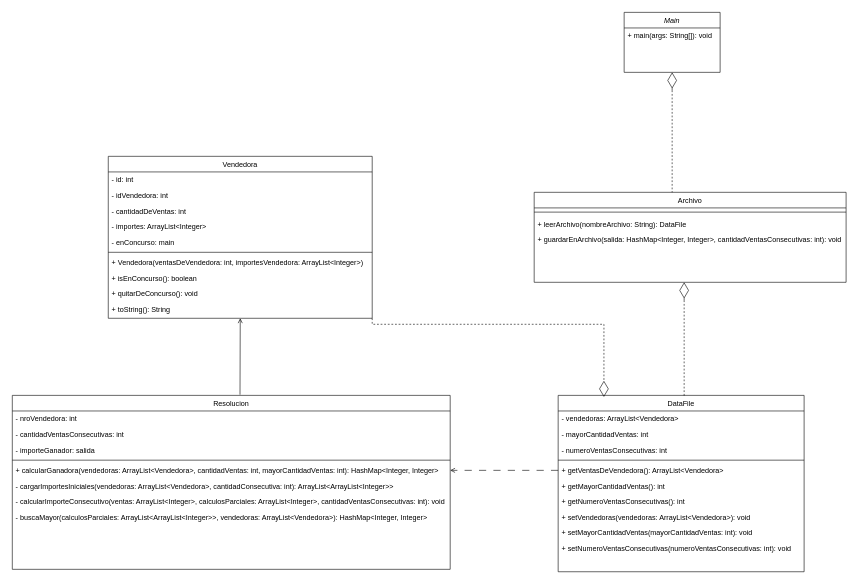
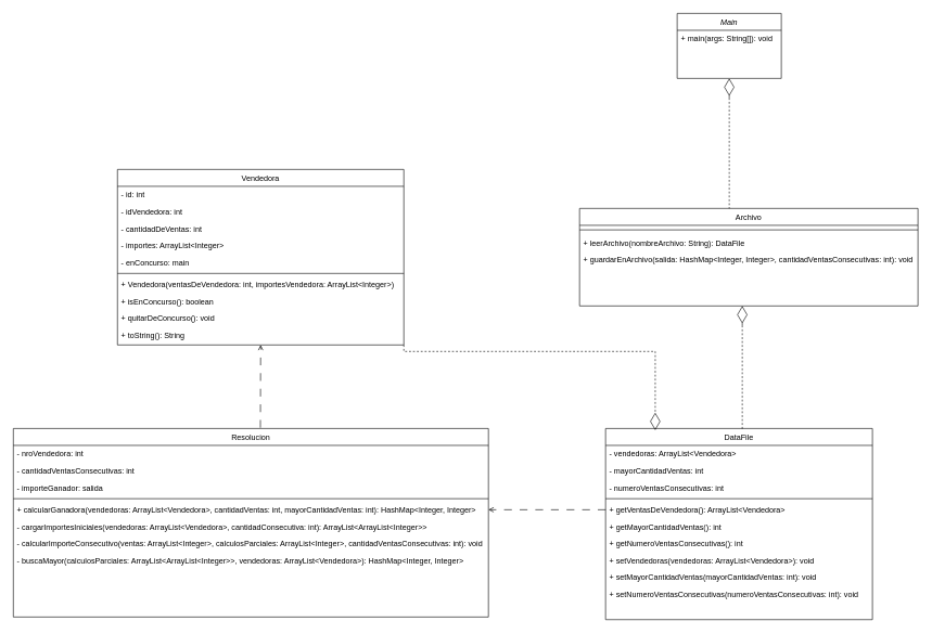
  <mxCell id="0" />
  <mxCell id="1" parent="0" />
  <mxCell id="2" value="Main&#10;" style="swimlane;fontStyle=2;align=center;verticalAlign=top;childLayout=stackLayout;horizontal=1;startSize=26;horizontalStack=0;resizeParent=1;resizeLast=0;collapsible=1;marginBottom=0;rounded=0;shadow=0;strokeWidth=1;" parent="1" vertex="1"><mxGeometry x="1040" y="20" width="160" height="100" as="geometry"><mxRectangle x="230" y="140" width="160" height="26" as="alternateBounds" /></mxGeometry></mxCell>
  <mxCell id="3" value="+ main(args: String[]): void" style="text;align=left;verticalAlign=top;spacingLeft=4;spacingRight=4;overflow=hidden;rotatable=0;points=[[0,0.5],[1,0.5]];portConstraint=eastwest;" parent="2" vertex="1"><mxGeometry y="26" width="160" height="20" as="geometry" /></mxCell>
  <mxCell id="4" value="Resolucion" style="swimlane;fontStyle=0;align=center;verticalAlign=top;childLayout=stackLayout;horizontal=1;startSize=26;horizontalStack=0;resizeParent=1;resizeLast=0;collapsible=1;marginBottom=0;rounded=0;shadow=0;strokeWidth=1;" parent="1" vertex="1"><mxGeometry x="20" y="658.5" width="730" height="290" as="geometry"><mxRectangle x="130" y="380" width="160" height="26" as="alternateBounds" /></mxGeometry></mxCell>
  <mxCell id="5" value="- nroVendedora: int" style="text;align=left;verticalAlign=top;spacingLeft=4;spacingRight=4;overflow=hidden;rotatable=0;points=[[0,0.5],[1,0.5]];portConstraint=eastwest;" parent="4" vertex="1"><mxGeometry y="26" width="730" height="26" as="geometry" /></mxCell>
  <mxCell id="6" value="- cantidadVentasConsecutivas: int" style="text;align=left;verticalAlign=top;spacingLeft=4;spacingRight=4;overflow=hidden;rotatable=0;points=[[0,0.5],[1,0.5]];portConstraint=eastwest;rounded=0;shadow=0;html=0;" parent="4" vertex="1"><mxGeometry y="52" width="730" height="26" as="geometry" /></mxCell>
  <mxCell id="7" value="- importeGanador: salida" style="text;align=left;verticalAlign=top;spacingLeft=4;spacingRight=4;overflow=hidden;rotatable=0;points=[[0,0.5],[1,0.5]];portConstraint=eastwest;rounded=0;shadow=0;html=0;" vertex="1" parent="4"><mxGeometry y="78" width="730" height="26" as="geometry" /></mxCell>
  <mxCell id="8" value="" style="line;html=1;strokeWidth=1;align=left;verticalAlign=middle;spacingTop=-1;spacingLeft=3;spacingRight=3;rotatable=0;labelPosition=right;points=[];portConstraint=eastwest;" parent="4" vertex="1"><mxGeometry y="104" width="730" height="8" as="geometry" /></mxCell>
  <mxCell id="9" value="+ calcularGanadora(vendedoras: ArrayList&lt;Vendedora&gt;, cantidadVentas: int, mayorCantidadVentas: int): HashMap&lt;Integer, Integer&gt;" style="text;align=left;verticalAlign=top;spacingLeft=4;spacingRight=4;overflow=hidden;rotatable=0;points=[[0,0.5],[1,0.5]];portConstraint=eastwest;rounded=0;shadow=0;html=0;" vertex="1" parent="4"><mxGeometry y="112" width="730" height="26" as="geometry" /></mxCell>
  <mxCell id="10" value="- cargarImportesIniciales(vendedoras: ArrayList&lt;Vendedora&gt;, cantidadConsecutiva: int): ArrayList&lt;ArrayList&lt;Integer&gt;&gt;" style="text;align=left;verticalAlign=top;spacingLeft=4;spacingRight=4;overflow=hidden;rotatable=0;points=[[0,0.5],[1,0.5]];portConstraint=eastwest;rounded=0;shadow=0;html=0;" vertex="1" parent="4"><mxGeometry y="138" width="730" height="26" as="geometry" /></mxCell>
  <mxCell id="11" value="- calcularImporteConsecutivo(ventas: ArrayList&lt;Integer&gt;, calculosParciales: ArrayList&lt;Integer&gt;, cantidadVentasConsecutivas: int): void" style="text;align=left;verticalAlign=top;spacingLeft=4;spacingRight=4;overflow=hidden;rotatable=0;points=[[0,0.5],[1,0.5]];portConstraint=eastwest;rounded=0;shadow=0;html=0;" vertex="1" parent="4"><mxGeometry y="164" width="730" height="26" as="geometry" /></mxCell>
  <mxCell id="12" value="- buscaMayor(calculosParciales: ArrayList&lt;ArrayList&lt;Integer&gt;&gt;, vendedoras: ArrayList&lt;Vendedora&gt;): HashMap&lt;Integer, Integer&gt;" style="text;align=left;verticalAlign=top;spacingLeft=4;spacingRight=4;overflow=hidden;rotatable=0;points=[[0,0.5],[1,0.5]];portConstraint=eastwest;rounded=0;shadow=0;html=0;" vertex="1" parent="4"><mxGeometry y="190" width="730" height="26" as="geometry" /></mxCell>
  <mxCell id="13" value="DataFile" style="swimlane;fontStyle=0;align=center;verticalAlign=top;childLayout=stackLayout;horizontal=1;startSize=26;horizontalStack=0;resizeParent=1;resizeLast=0;collapsible=1;marginBottom=0;rounded=0;shadow=0;strokeWidth=1;" parent="1" vertex="1"><mxGeometry x="930" y="658.5" width="410" height="294" as="geometry"><mxRectangle x="340" y="380" width="170" height="26" as="alternateBounds" /></mxGeometry></mxCell>
  <mxCell id="14" value="- vendedoras: ArrayList&lt;Vendedora&gt;" style="text;align=left;verticalAlign=top;spacingLeft=4;spacingRight=4;overflow=hidden;rotatable=0;points=[[0,0.5],[1,0.5]];portConstraint=eastwest;" parent="13" vertex="1"><mxGeometry y="26" width="410" height="26" as="geometry" /></mxCell>
  <mxCell id="15" value="- mayorCantidadVentas: int" style="text;align=left;verticalAlign=top;spacingLeft=4;spacingRight=4;overflow=hidden;rotatable=0;points=[[0,0.5],[1,0.5]];portConstraint=eastwest;" vertex="1" parent="13"><mxGeometry y="52" width="410" height="26" as="geometry" /></mxCell>
  <mxCell id="16" value="- numeroVentasConsecutivas: int" style="text;align=left;verticalAlign=top;spacingLeft=4;spacingRight=4;overflow=hidden;rotatable=0;points=[[0,0.5],[1,0.5]];portConstraint=eastwest;" vertex="1" parent="13"><mxGeometry y="78" width="410" height="26" as="geometry" /></mxCell>
  <mxCell id="17" value="" style="line;html=1;strokeWidth=1;align=left;verticalAlign=middle;spacingTop=-1;spacingLeft=3;spacingRight=3;rotatable=0;labelPosition=right;points=[];portConstraint=eastwest;" parent="13" vertex="1"><mxGeometry y="104" width="410" height="8" as="geometry" /></mxCell>
  <mxCell id="18" value="+ getVentasDeVendedora(): ArrayList&lt;Vendedora&gt;" style="text;align=left;verticalAlign=top;spacingLeft=4;spacingRight=4;overflow=hidden;rotatable=0;points=[[0,0.5],[1,0.5]];portConstraint=eastwest;" vertex="1" parent="13"><mxGeometry y="112" width="410" height="26" as="geometry" /></mxCell>
  <mxCell id="19" value="+ getMayorCantidadVentas(): int" style="text;align=left;verticalAlign=top;spacingLeft=4;spacingRight=4;overflow=hidden;rotatable=0;points=[[0,0.5],[1,0.5]];portConstraint=eastwest;" vertex="1" parent="13"><mxGeometry y="138" width="410" height="26" as="geometry" /></mxCell>
  <mxCell id="20" value="+ getNumeroVentasConsecutivas(): int" style="text;align=left;verticalAlign=top;spacingLeft=4;spacingRight=4;overflow=hidden;rotatable=0;points=[[0,0.5],[1,0.5]];portConstraint=eastwest;" vertex="1" parent="13"><mxGeometry y="164" width="410" height="26" as="geometry" /></mxCell>
  <mxCell id="21" value="+ setVendedoras(vendedoras: ArrayList&lt;Vendedora&gt;): void" style="text;align=left;verticalAlign=top;spacingLeft=4;spacingRight=4;overflow=hidden;rotatable=0;points=[[0,0.5],[1,0.5]];portConstraint=eastwest;" vertex="1" parent="13"><mxGeometry y="190" width="410" height="26" as="geometry" /></mxCell>
  <mxCell id="22" value="+ setMayorCantidadVentas(mayorCantidadVentas: int): void" style="text;align=left;verticalAlign=top;spacingLeft=4;spacingRight=4;overflow=hidden;rotatable=0;points=[[0,0.5],[1,0.5]];portConstraint=eastwest;" vertex="1" parent="13"><mxGeometry y="216" width="410" height="26" as="geometry" /></mxCell>
  <mxCell id="23" value="+ setNumeroVentasConsecutivas(numeroVentasConsecutivas: int): void" style="text;align=left;verticalAlign=top;spacingLeft=4;spacingRight=4;overflow=hidden;rotatable=0;points=[[0,0.5],[1,0.5]];portConstraint=eastwest;" vertex="1" parent="13"><mxGeometry y="242" width="410" height="26" as="geometry" /></mxCell>
  <mxCell id="24" value="Archivo" style="swimlane;fontStyle=0;align=center;verticalAlign=top;childLayout=stackLayout;horizontal=1;startSize=26;horizontalStack=0;resizeParent=1;resizeLast=0;collapsible=1;marginBottom=0;rounded=0;shadow=0;strokeWidth=1;" parent="1" vertex="1"><mxGeometry x="890" y="320" width="520" height="150" as="geometry"><mxRectangle x="550" y="140" width="160" height="26" as="alternateBounds" /></mxGeometry></mxCell>
  <mxCell id="25" value="" style="line;html=1;strokeWidth=1;align=left;verticalAlign=middle;spacingTop=-1;spacingLeft=3;spacingRight=3;rotatable=0;labelPosition=right;points=[];portConstraint=eastwest;" parent="24" vertex="1"><mxGeometry y="26" width="520" height="14" as="geometry" /></mxCell>
  <mxCell id="26" value="+ leerArchivo(nombreArchivo: String): DataFile" style="text;align=left;verticalAlign=top;spacingLeft=4;spacingRight=4;overflow=hidden;rotatable=0;points=[[0,0.5],[1,0.5]];portConstraint=eastwest;" parent="24" vertex="1"><mxGeometry y="40" width="520" height="26" as="geometry" /></mxCell>
  <mxCell id="27" value="+ guardarEnArchivo(salida: HashMap&lt;Integer, Integer&gt;, cantidadVentasConsecutivas: int): void" style="text;align=left;verticalAlign=top;spacingLeft=4;spacingRight=4;overflow=hidden;rotatable=0;points=[[0,0.5],[1,0.5]];portConstraint=eastwest;rounded=0;shadow=0;html=0;" parent="24" vertex="1"><mxGeometry y="66" width="520" height="26" as="geometry" /></mxCell>
  <mxCell id="28" value="" style="endArrow=diamondThin;endFill=0;endSize=24;html=1;rounded=0;entryX=0.5;entryY=1;entryDx=0;entryDy=0;" edge="1" parent="1" target="2"><mxGeometry width="160" relative="1" as="geometry"><mxPoint x="1120" y="150" as="sourcePoint" /><mxPoint x="1097" y="120" as="targetPoint" /></mxGeometry></mxCell>
  <mxCell id="29" value="" style="endArrow=none;dashed=1;html=1;rounded=0;" edge="1" parent="1"><mxGeometry width="50" height="50" relative="1" as="geometry"><mxPoint x="1120" y="150" as="sourcePoint" /><mxPoint x="1120" y="320" as="targetPoint" /></mxGeometry></mxCell>
  <mxCell id="30" value="" style="endArrow=diamondThin;endFill=0;endSize=24;html=1;rounded=0;" edge="1" parent="1"><mxGeometry width="160" relative="1" as="geometry"><mxPoint x="1140" y="500" as="sourcePoint" /><mxPoint x="1140" y="470" as="targetPoint" /></mxGeometry></mxCell>
  <mxCell id="31" value="" style="endArrow=none;dashed=1;html=1;rounded=0;" edge="1" parent="1"><mxGeometry width="50" height="50" relative="1" as="geometry"><mxPoint x="1140" y="500" as="sourcePoint" /><mxPoint x="1140" y="660" as="targetPoint" /></mxGeometry></mxCell>
  <mxCell id="32" value="" style="endArrow=open;html=1;rounded=0;endFill=0;dashed=1;dashPattern=12 12;entryX=1;entryY=0.5;entryDx=0;entryDy=0;exitX=0;exitY=0.5;exitDx=0;exitDy=0;" edge="1" parent="1" source="18" target="9"><mxGeometry width="50" height="50" relative="1" as="geometry"><mxPoint x="920" y="785" as="sourcePoint" /><mxPoint x="640" y="768" as="targetPoint" /><Array as="points" /></mxGeometry></mxCell>
  <mxCell id="33" value="Vendedora&#10;" style="swimlane;fontStyle=0;align=center;verticalAlign=top;childLayout=stackLayout;horizontal=1;startSize=26;horizontalStack=0;resizeParent=1;resizeLast=0;collapsible=1;marginBottom=0;rounded=0;shadow=0;strokeWidth=1;" vertex="1" parent="1"><mxGeometry x="180" y="260" width="440" height="270" as="geometry"><mxRectangle x="340" y="380" width="170" height="26" as="alternateBounds" /></mxGeometry></mxCell>
  <mxCell id="34" value="- id: int                 " style="text;align=left;verticalAlign=top;spacingLeft=4;spacingRight=4;overflow=hidden;rotatable=0;points=[[0,0.5],[1,0.5]];portConstraint=eastwest;" vertex="1" parent="33"><mxGeometry y="26" width="440" height="26" as="geometry" /></mxCell>
  <mxCell id="35" value="- idVendedora: int        " style="text;align=left;verticalAlign=top;spacingLeft=4;spacingRight=4;overflow=hidden;rotatable=0;points=[[0,0.5],[1,0.5]];portConstraint=eastwest;" vertex="1" parent="33"><mxGeometry y="52" width="440" height="26" as="geometry" /></mxCell>
  <mxCell id="36" value="- cantidadDeVentas: int   " style="text;align=left;verticalAlign=top;spacingLeft=4;spacingRight=4;overflow=hidden;rotatable=0;points=[[0,0.5],[1,0.5]];portConstraint=eastwest;" vertex="1" parent="33"><mxGeometry y="78" width="440" height="26" as="geometry" /></mxCell>
  <mxCell id="37" value="- importes: ArrayList&lt;Integer&gt;" style="text;align=left;verticalAlign=top;spacingLeft=4;spacingRight=4;overflow=hidden;rotatable=0;points=[[0,0.5],[1,0.5]];portConstraint=eastwest;" vertex="1" parent="33"><mxGeometry y="104" width="440" height="26" as="geometry" /></mxCell>
  <mxCell id="38" value="- enConcurso: main" style="text;align=left;verticalAlign=top;spacingLeft=4;spacingRight=4;overflow=hidden;rotatable=0;points=[[0,0.5],[1,0.5]];portConstraint=eastwest;" vertex="1" parent="33"><mxGeometry y="130" width="440" height="26" as="geometry" /></mxCell>
  <mxCell id="39" value="" style="line;html=1;strokeWidth=1;align=left;verticalAlign=middle;spacingTop=-1;spacingLeft=3;spacingRight=3;rotatable=0;labelPosition=right;points=[];portConstraint=eastwest;" vertex="1" parent="33"><mxGeometry y="156" width="440" height="8" as="geometry" /></mxCell>
  <mxCell id="40" value="+ Vendedora(ventasDeVendedora: int, importesVendedora: ArrayList&lt;Integer&gt;)" style="text;align=left;verticalAlign=top;spacingLeft=4;spacingRight=4;overflow=hidden;rotatable=0;points=[[0,0.5],[1,0.5]];portConstraint=eastwest;" vertex="1" parent="33"><mxGeometry y="164" width="440" height="26" as="geometry" /></mxCell>
  <mxCell id="41" value="+ isEnConcurso(): boolean" style="text;align=left;verticalAlign=top;spacingLeft=4;spacingRight=4;overflow=hidden;rotatable=0;points=[[0,0.5],[1,0.5]];portConstraint=eastwest;" vertex="1" parent="33"><mxGeometry y="190" width="440" height="26" as="geometry" /></mxCell>
  <mxCell id="42" value="+ quitarDeConcurso(): void" style="text;align=left;verticalAlign=top;spacingLeft=4;spacingRight=4;overflow=hidden;rotatable=0;points=[[0,0.5],[1,0.5]];portConstraint=eastwest;" vertex="1" parent="33"><mxGeometry y="216" width="440" height="26" as="geometry" /></mxCell>
  <mxCell id="43" value="+ toString(): String" style="text;align=left;verticalAlign=top;spacingLeft=4;spacingRight=4;overflow=hidden;rotatable=0;points=[[0,0.5],[1,0.5]];portConstraint=eastwest;" vertex="1" parent="33"><mxGeometry y="242" width="440" height="26" as="geometry" /></mxCell>
- <mxCell id="44" value="" style="endArrow=open;html=1;rounded=0;endFill=0;dashed=0;dashPattern=12 12;entryX=0.5;entryY=1;entryDx=0;entryDy=0;exitX=0.52;exitY=-0.004;exitDx=0;exitDy=0;exitPerimeter=0;" edge="1" parent="1" source="4" target="33"><mxGeometry width="50" height="50" relative="1" as="geometry"><mxPoint x="940" y="794" as="sourcePoint" /><mxPoint x="760" y="794" as="targetPoint" /><Array as="points" /></mxGeometry></mxCell>
+ <mxCell id="44" value="" style="endArrow=open;html=1;rounded=0;endFill=0;dashed=1;dashPattern=12 12;entryX=0.5;entryY=1;entryDx=0;entryDy=0;exitX=0.52;exitY=-0.004;exitDx=0;exitDy=0;exitPerimeter=0;" edge="1" parent="1" source="4" target="33"><mxGeometry width="50" height="50" relative="1" as="geometry"><mxPoint x="940" y="794" as="sourcePoint" /><mxPoint x="760" y="794" as="targetPoint" /><Array as="points" /></mxGeometry></mxCell>
  <mxCell id="45" value="" style="endArrow=diamondThin;endFill=0;endSize=24;html=1;rounded=0;entryX=0.186;entryY=0.009;entryDx=0;entryDy=0;entryPerimeter=0;dashed=1;edgeStyle=orthogonalEdgeStyle;" edge="1" parent="1" target="13"><mxGeometry width="160" relative="1" as="geometry"><mxPoint x="620" y="530" as="sourcePoint" /><mxPoint x="530" y="479.998" as="targetPoint" /><Array as="points"><mxPoint x="620" y="540" /><mxPoint x="1006" y="540" /></Array></mxGeometry></mxCell>
